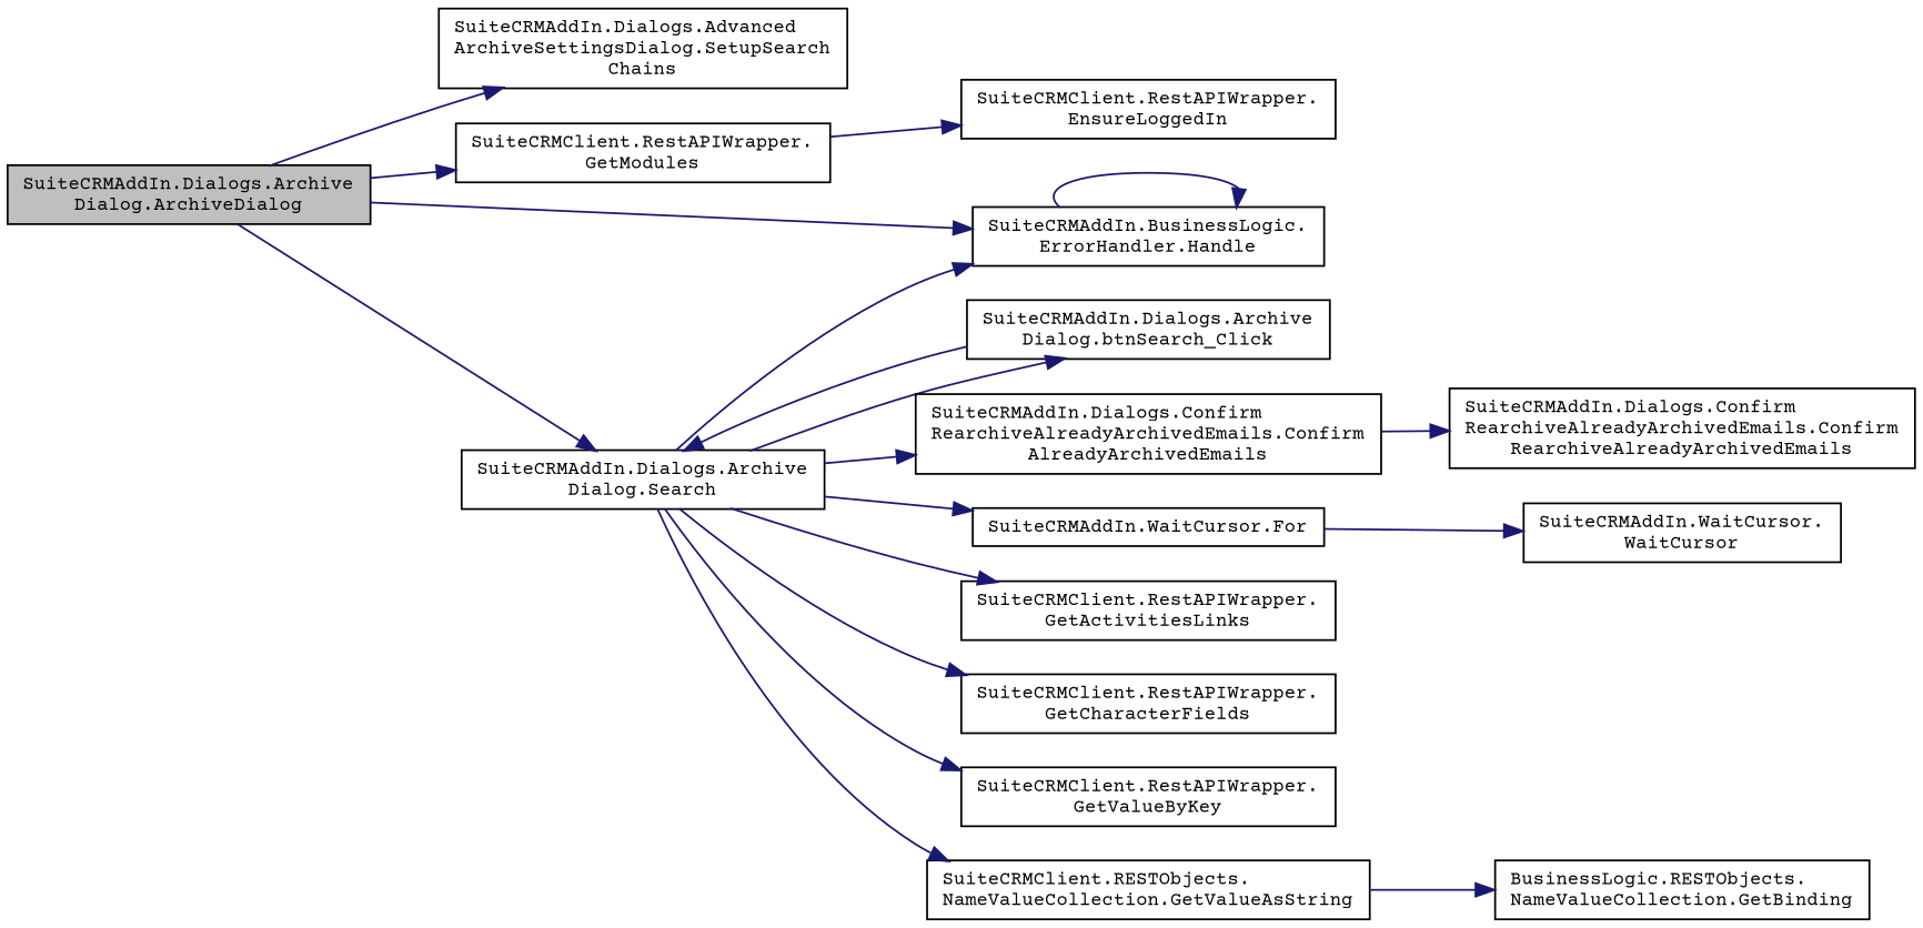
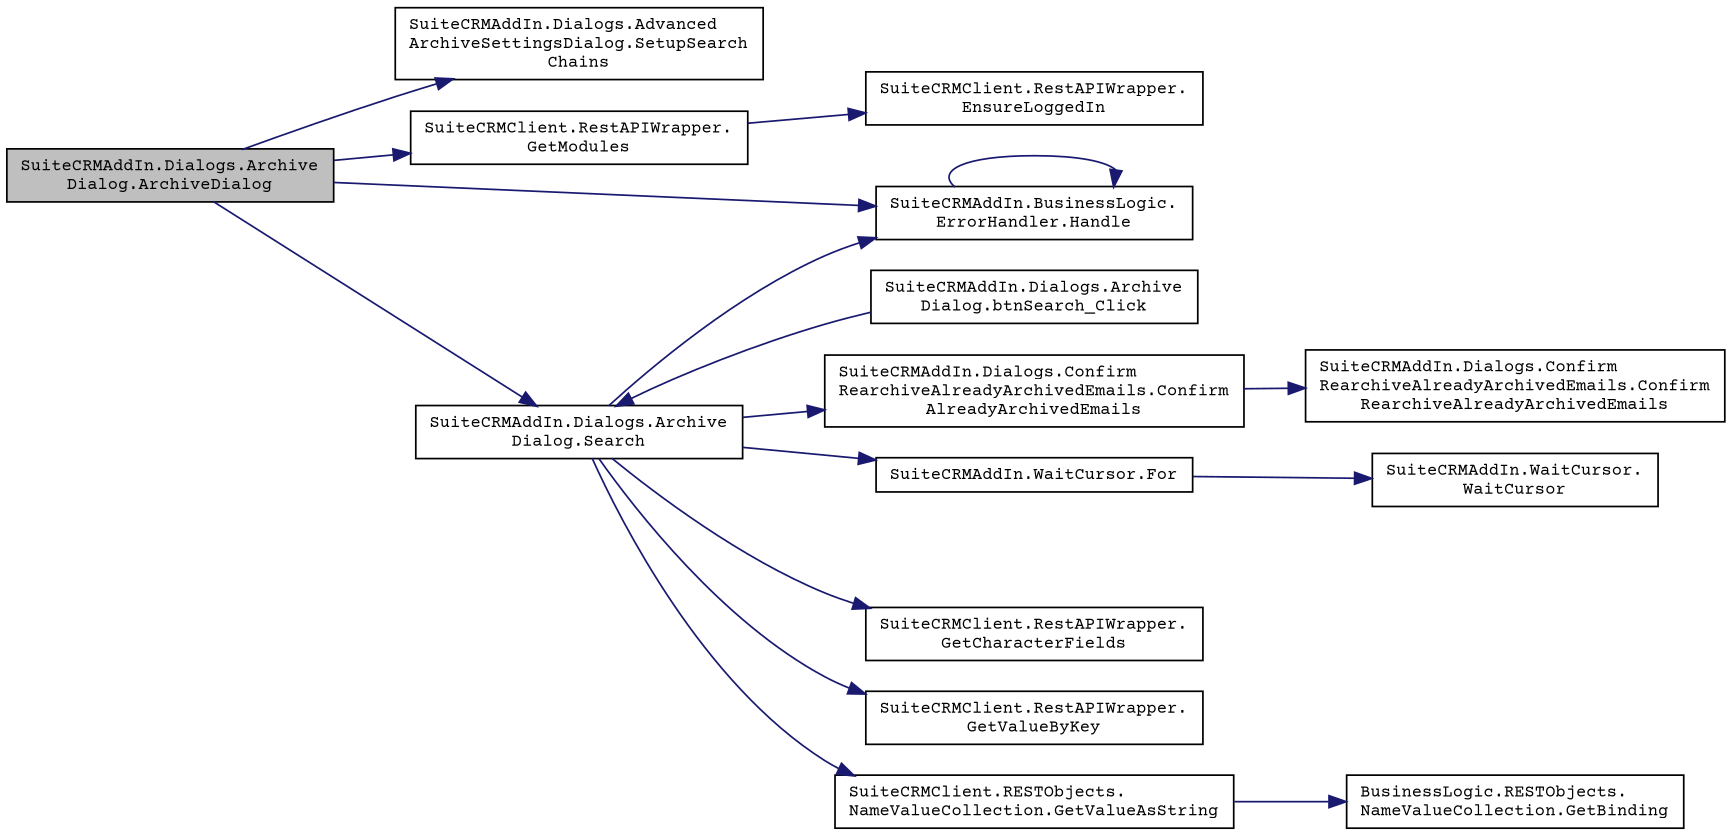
  digraph {
    fontname="Courier Prime"
    rankdir=LR
    node [color=black fillcolor=white fontname="Courier Prime" fontsize=10 shape=record style=filled]
    edge [color=midnightblue fontname="Courier Prime" fontsize=10 labelfontname=Helvetica labelfontsize=10 style=solid]
    n1 [fillcolor=grey75 fontcolor=black height=0.2 label="SuiteCRMAddIn.Dialogs.Archive\lDialog.ArchiveDialog" width=0.4]
    n2 [height=0.2 label="SuiteCRMAddIn.Dialogs.Advanced\lArchiveSettingsDialog.SetupSearch\lChains" width=0.4]
    n3 [height=0.2 label="SuiteCRMAddIn.BusinessLogic.\lErrorHandler.Handle" width=0.4]
    n4 [height=0.2 label="SuiteCRMClient.RestAPIWrapper.\lGetModules" width=0.4]
    n5 [height=0.2 label="SuiteCRMAddIn.Dialogs.Archive\lDialog.Search" width=0.4]
    n6 [height=0.2 label="SuiteCRMAddIn.WaitCursor.For" width=0.4]
    n7 [height=0.2 label="SuiteCRMAddIn.WaitCursor.\lWaitCursor" width=0.4]
    n8 [height=0.2 label="SuiteCRMClient.RestAPIWrapper.\lEnsureLoggedIn" width=0.4]
-   n9 [height=0.2 label="SuiteCRMClient.RestAPIWrapper.\lGetActivitiesLinks" width=0.4]
    n10 [height=0.2 label="SuiteCRMClient.RestAPIWrapper.\lGetCharacterFields" width=0.4]
    n11 [height=0.2 label="SuiteCRMClient.RestAPIWrapper.\lGetValueByKey" width=0.4]
    n12 [height=0.2 label="SuiteCRMClient.RESTObjects.\lNameValueCollection.GetValueAsString" width=0.4]
    n13 [height=0.2 label="SuiteCRMAddIn.Dialogs.Archive\lDialog.btnSearch_Click" width=0.4]
    n14 [height=0.2 label="SuiteCRMAddIn.Dialogs.Confirm\lRearchiveAlreadyArchivedEmails.Confirm\lAlreadyArchivedEmails" width=0.4]
    n15 [height=0.2 label="BusinessLogic.RESTObjects.\lNameValueCollection.GetBinding" width=0.4]
    n16 [height=0.2 label="SuiteCRMAddIn.Dialogs.Confirm\lRearchiveAlreadyArchivedEmails.Confirm\lRearchiveAlreadyArchivedEmails" width=0.4]
    n1 -> n2
    n1 -> n3
    n1 -> n4
    n1 -> n5
    n3 -> n3
    n4 -> n8
    n5 -> n3
    n5 -> n6
-   n5 -> n9
    n5 -> n10
    n5 -> n11
    n5 -> n12
-   n5 -> n13
    n5 -> n14
    n6 -> n7
    n12 -> n15
    n13 -> n5
    n14 -> n16
  }
